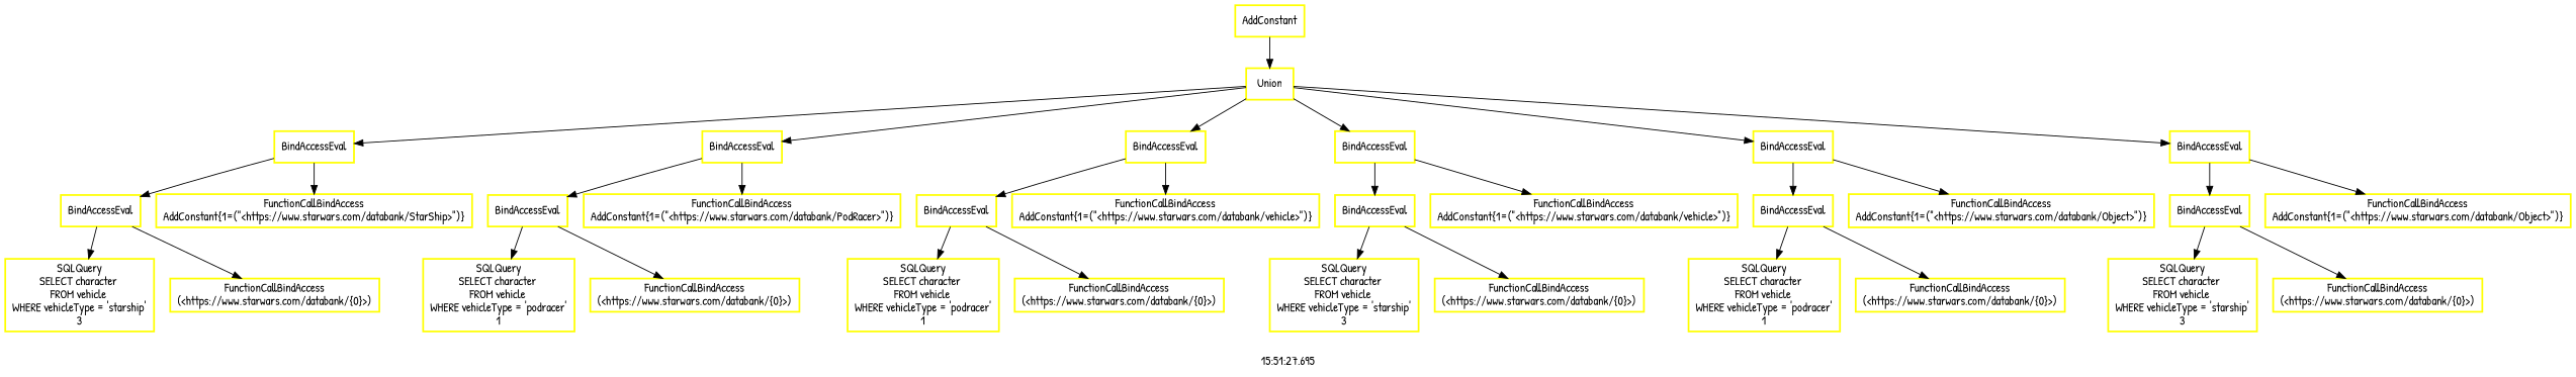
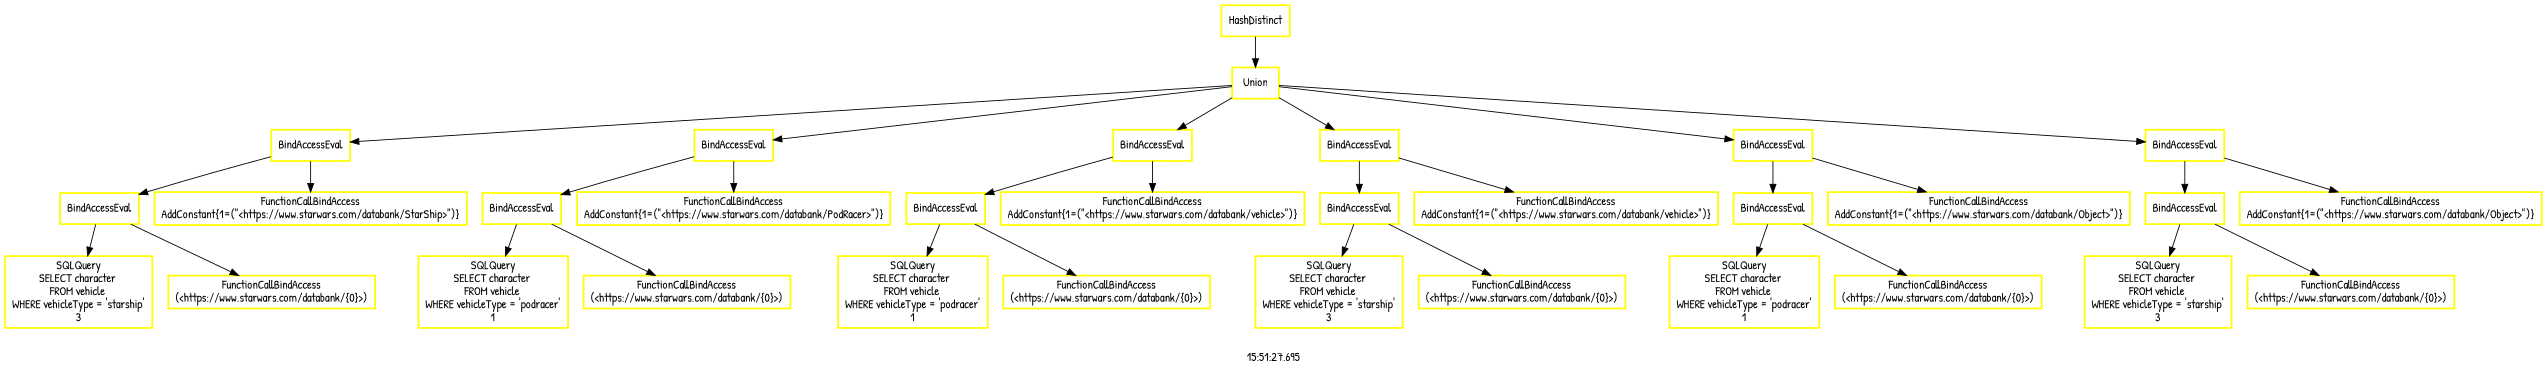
  digraph {
    label="15:51:27.695"
    fontname="Patrick Hand"
    node [color=yellow fontcolor=black shape=rectangle style=bold fontname="Patrick Hand"]
    edge [color=black fontname="Patrick Hand"]
-   n1 [label=AddConstant]
+   n1 [label=HashDistinct]
    n2 [label=Union]
    n3 [label=BindAccessEval]
    n4 [label=BindAccessEval]
    n5 [label=BindAccessEval]
    n6 [label=BindAccessEval]
    n7 [label=BindAccessEval]
    n8 [label=BindAccessEval]
    n9 [label=BindAccessEval]
    n10 [label="FunctionCallBindAccess\nAddConstant{1=(\"<https://www.starwars.com/databank/StarShip>\")}"]
    n11 [label="SQLQuery\nSELECT character \nFROM vehicle \nWHERE vehicleType = 'starship'\n3"]
    n12 [label="FunctionCallBindAccess\n(<https://www.starwars.com/databank/{0}>)"]
    n13 [label=BindAccessEval]
    n14 [label="FunctionCallBindAccess\nAddConstant{1=(\"<https://www.starwars.com/databank/PodRacer>\")}"]
    n15 [label="SQLQuery\nSELECT character \nFROM vehicle \nWHERE vehicleType = 'podracer'\n1"]
    n16 [label="FunctionCallBindAccess\n(<https://www.starwars.com/databank/{0}>)"]
    n17 [label=BindAccessEval]
    n18 [label="FunctionCallBindAccess\nAddConstant{1=(\"<https://www.starwars.com/databank/vehicle>\")}"]
    n19 [label="SQLQuery\nSELECT character \nFROM vehicle \nWHERE vehicleType = 'podracer'\n1"]
    n20 [label="FunctionCallBindAccess\n(<https://www.starwars.com/databank/{0}>)"]
    n21 [label=BindAccessEval]
    n22 [label="FunctionCallBindAccess\nAddConstant{1=(\"<https://www.starwars.com/databank/vehicle>\")}"]
    n23 [label="SQLQuery\nSELECT character \nFROM vehicle \nWHERE vehicleType = 'starship'\n3"]
    n24 [label="FunctionCallBindAccess\n(<https://www.starwars.com/databank/{0}>)"]
    n25 [label=BindAccessEval]
    n26 [label="FunctionCallBindAccess\nAddConstant{1=(\"<https://www.starwars.com/databank/Object>\")}"]
    n27 [label="SQLQuery\nSELECT character \nFROM vehicle \nWHERE vehicleType = 'podracer'\n1"]
    n28 [label="FunctionCallBindAccess\n(<https://www.starwars.com/databank/{0}>)"]
    n29 [label=BindAccessEval]
    n30 [label="FunctionCallBindAccess\nAddConstant{1=(\"<https://www.starwars.com/databank/Object>\")}"]
    n31 [label="SQLQuery\nSELECT character \nFROM vehicle \nWHERE vehicleType = 'starship'\n3"]
    n32 [label="FunctionCallBindAccess\n(<https://www.starwars.com/databank/{0}>)"]
    n1 -> n2
    n2 -> n3
    n2 -> n4
    n2 -> n5
    n2 -> n6
    n2 -> n7
    n2 -> n8
    n3 -> n9
    n3 -> n10
    n4 -> n13
    n4 -> n14
    n5 -> n17
    n5 -> n18
    n6 -> n21
    n6 -> n22
    n7 -> n25
    n7 -> n26
    n8 -> n29
    n8 -> n30
    n9 -> n11
    n9 -> n12
    n13 -> n15
    n13 -> n16
    n17 -> n19
    n17 -> n20
    n21 -> n23
    n21 -> n24
    n25 -> n27
    n25 -> n28
    n29 -> n31
    n29 -> n32
  }
